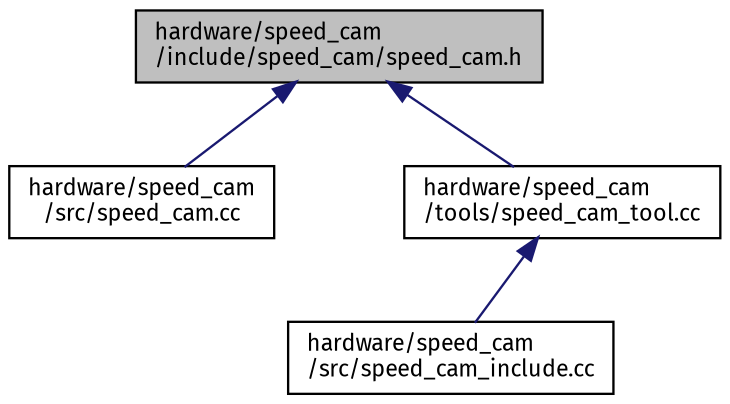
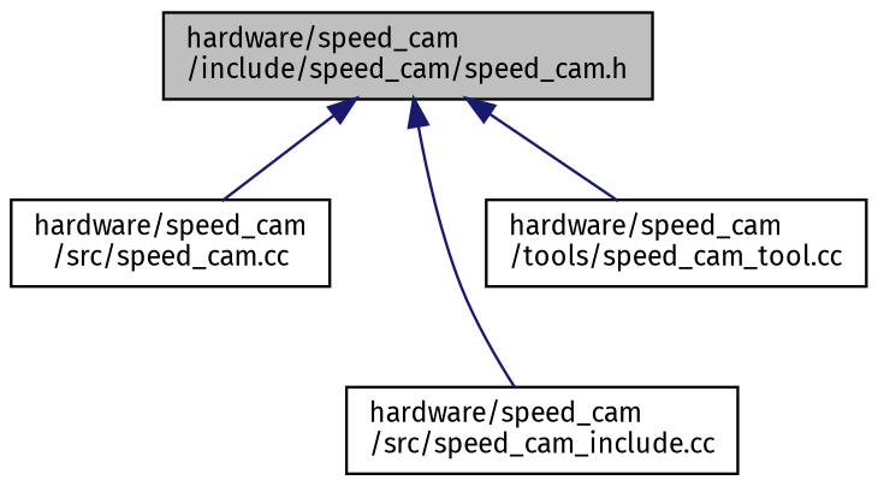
  digraph {
    fontname="Fira Sans"
    node [color=black fillcolor=white fontname="Fira Sans" fontsize=10 shape=record style=filled]
    edge [color=midnightblue dir=back fontname="Fira Sans" fontsize=10 labelfontname=Helvetica labelfontsize=10 style=solid]
    n1 [fillcolor=grey75 fontcolor=black height=0.2 label="hardware/speed_cam\l/include/speed_cam/speed_cam.h" width=0.4]
    n2 [height=0.2 label="hardware/speed_cam\l/src/speed_cam.cc" width=0.4]
    n3 [height=0.2 label="hardware/speed_cam\l/src/speed_cam_include.cc" width=0.4]
    n4 [height=0.2 label="hardware/speed_cam\l/tools/speed_cam_tool.cc" width=0.4]
    n1 -> n2
-   n4 -> n3
+   n1 -> n3
    n1 -> n4
  }
